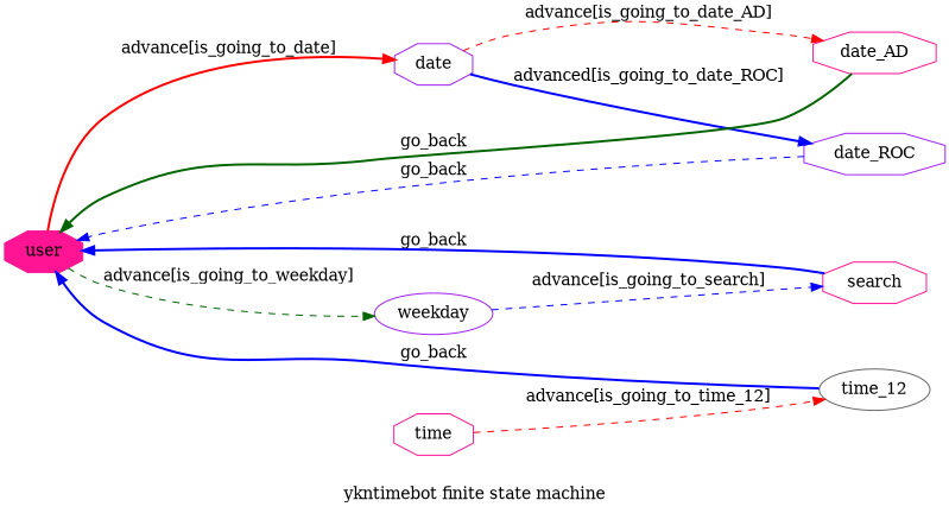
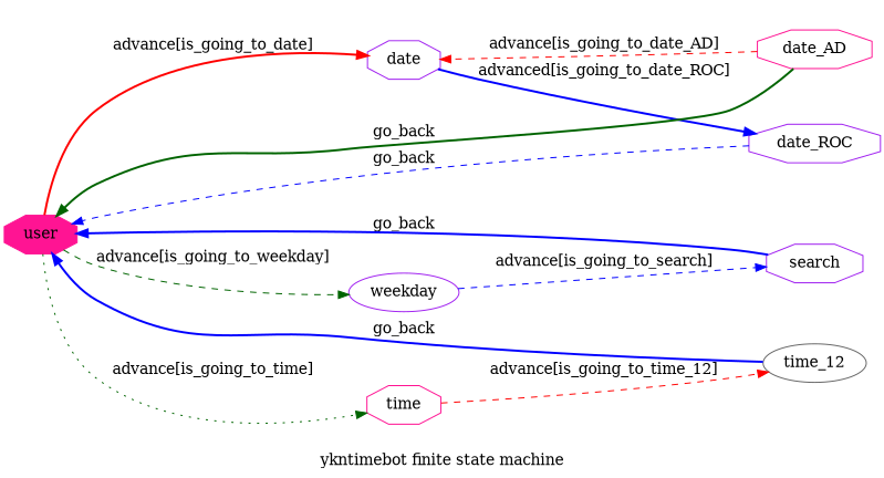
  digraph {
    label="ykntimebot finite state machine"
    rankdir=LR
    node [color=purple shape=octagon]
    edge [color=blue style=bold]
    user [color=deeppink style=filled]
    date
    weekday [shape=ellipse]
    time [color=deeppink]
    date_AD [color=deeppink]
    date_ROC
-   search [color=deeppink]
+   search
    time_12 [color=gray40 shape=ellipse]
    user -> date [color=red label="advance[is_going_to_date]"]
    user -> weekday [color=darkgreen label="advance[is_going_to_weekday]" style=dashed]
-   date -> date_AD [color=red label="advance[is_going_to_date_AD]" style=dashed]
+   user -> time [color=darkgreen label="advance[is_going_to_time]" style=dotted]
+   date_AD -> date [color=red label="advance[is_going_to_date_AD]" style=dashed]
    date -> date_ROC [label="advanced[is_going_to_date_ROC]"]
    weekday -> search [label="advance[is_going_to_search]" style=dashed]
    time -> time_12 [color=red label="advance[is_going_to_time_12]" style=dashed]
    date_AD -> user [color=darkgreen label=go_back]
    date_ROC -> user [label=go_back style=dashed]
    search -> user [label=go_back]
    time_12 -> user [label=go_back]
  }
